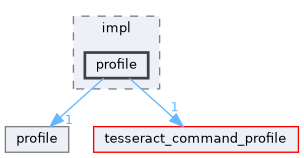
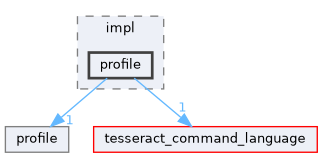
  digraph {
    compound=true
    node [fillcolor="#edf0f7" fontname=Helvetica fontsize=10 shape=box style=filled]
    edge [color=steelblue1 fontcolor=steelblue1 fontname=Helvetica fontsize=10 headlabel=1 labeldistance=1.5 labelfontname=Helvetica labelfontsize=10]
    n1 [color=grey25 height=0.2 label=profile style="filled,bold" width=0.4]
    n2 [color=grey50 height=0.2 label=profile width=0.4]
-   n3 [color=red height=0.2 label=tesseract_command_profile width=0.4]
+   n3 [color=red height=0.2 label=tesseract_command_language width=0.4]
    subgraph cluster_1 {
      bgcolor="#edf0f7"
      fontname=Helvetica
      fontsize=10
      label=impl
      pencolor=grey50
      style="filled,dashed"
      n1
    }
    n1 -> n2
    n1 -> n3
  }
